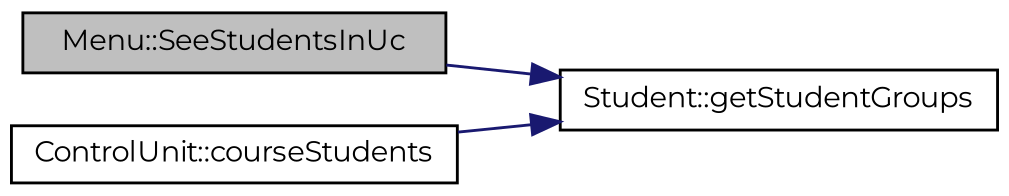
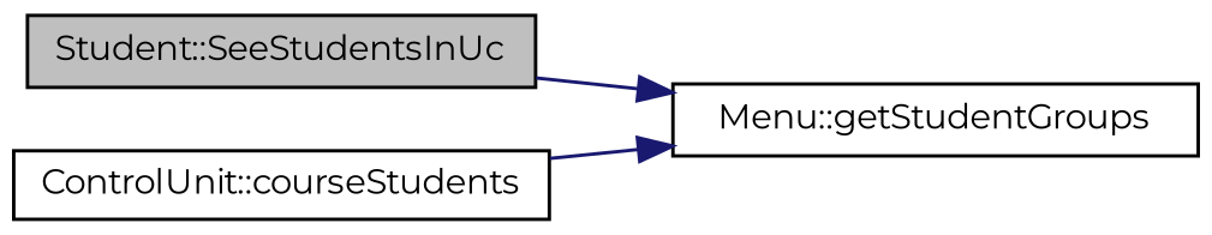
  digraph {
    fontname=Montserrat
    rankdir=LR
    node [color=black fillcolor=white fontname=Montserrat fontsize=10 shape=record style=filled]
    edge [color=midnightblue fontname=Montserrat fontsize=10 labelfontname=Helvetica labelfontsize=10 style=solid]
-   n1 [fillcolor=grey75 fontcolor=black height=0.2 label="Menu::SeeStudentsInUc" width=0.4]
-   n2 [height=0.2 label="Student::getStudentGroups" width=0.4]
+   n1 [fillcolor=grey75 fontcolor=black height=0.2 label="Student::SeeStudentsInUc" width=0.4]
+   n2 [height=0.2 label="Menu::getStudentGroups" width=0.4]
    n3 [height=0.2 label="ControlUnit::courseStudents" width=0.4]
    n1 -> n2
    n3 -> n2
  }
